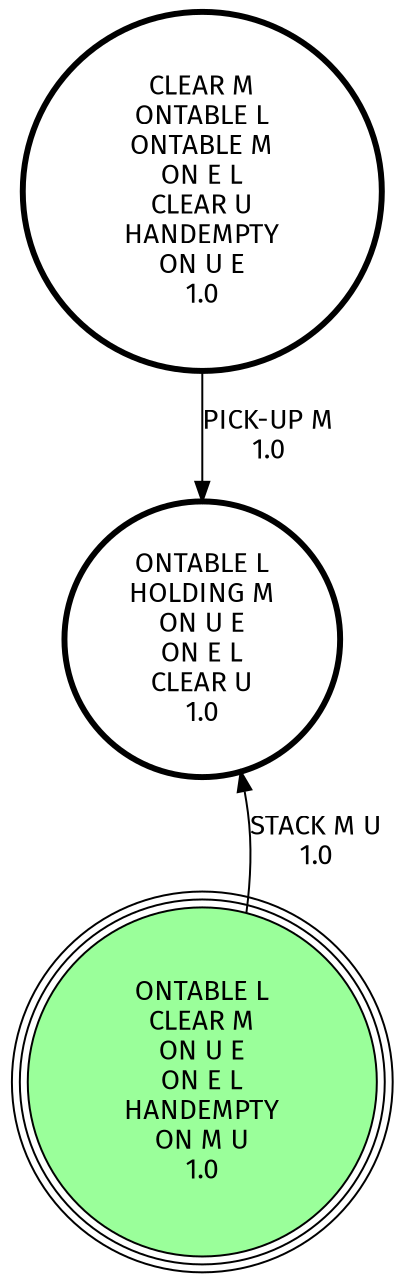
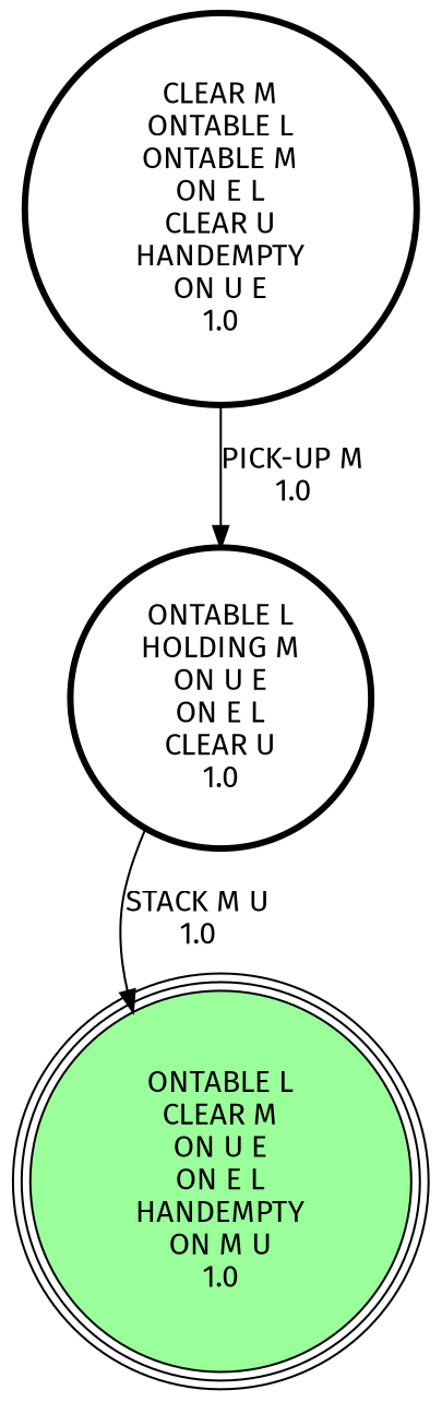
  digraph {
    fontname="Fira Sans"
    node [penwidth=3 shape=circle fontname="Fira Sans"]
    edge [fontname="Fira Sans"]
    "CLEAR M\nONTABLE L\nONTABLE M\nON E L\nCLEAR U\nHANDEMPTY\nON U E\n1.0\n"
    "ONTABLE L\nHOLDING M\nON U E\nON E L\nCLEAR U\n1.0\n"
    "ONTABLE L\nCLEAR M\nON U E\nON E L\nHANDEMPTY\nON M U\n1.0\n" [fillcolor=palegreen1 peripheries=3 style=filled penwidth=""]
    "CLEAR M\nONTABLE L\nONTABLE M\nON E L\nCLEAR U\nHANDEMPTY\nON U E\n1.0\n" -> "ONTABLE L\nHOLDING M\nON U E\nON E L\nCLEAR U\n1.0\n" [label="PICK-UP M\n1.0\n"]
-   "ONTABLE L\nCLEAR M\nON U E\nON E L\nHANDEMPTY\nON M U\n1.0\n" -> "ONTABLE L\nHOLDING M\nON U E\nON E L\nCLEAR U\n1.0\n" [label="STACK M U\n1.0\n"]
+   "ONTABLE L\nHOLDING M\nON U E\nON E L\nCLEAR U\n1.0\n" -> "ONTABLE L\nCLEAR M\nON U E\nON E L\nHANDEMPTY\nON M U\n1.0\n" [label="STACK M U\n1.0\n"]
  }
